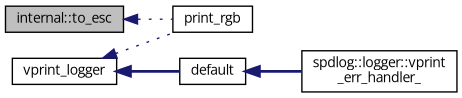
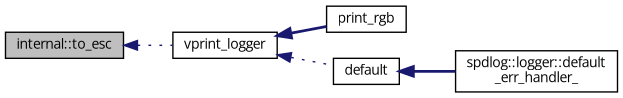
  digraph {
    fontname="Open Sans"
    rankdir=LR
    node [color=black fillcolor=white fontname="Open Sans" fontsize=10 shape=record style=filled]
    edge [color=midnightblue dir=back fontname="Open Sans" fontsize=10 labelfontname=Helvetica labelfontsize=10 style=dotted]
    n1 [fillcolor=grey75 fontcolor=black height=0.2 label="internal::to_esc" width=0.4]
    n2 [height=0.2 label=vprint_logger width=0.4]
    n3 [height=0.2 label=print_rgb width=0.4]
    n4 [height=0.2 label=default width=0.4]
-   n5 [height=0.2 label="spdlog::logger::vprint\l_err_handler_" width=0.4]
-   n1 -> n3
-   n2 -> n3
-   n2 -> n4 [style=bold]
+   n5 [height=0.2 label="spdlog::logger::default\l_err_handler_" width=0.4]
+   n1 -> n2
+   n2 -> n3 [style=bold]
+   n2 -> n4
    n4 -> n5 [style=bold]
  }
